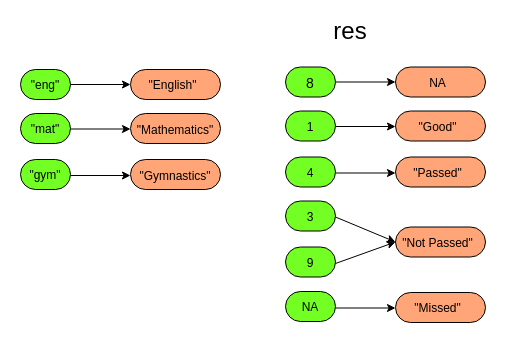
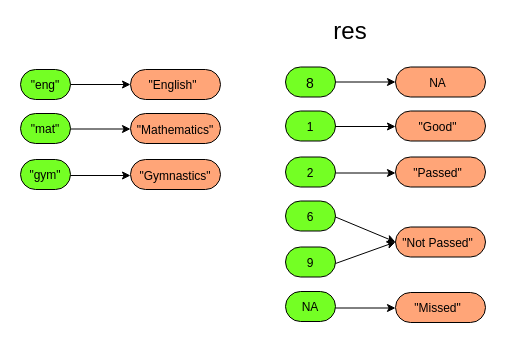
  <mxCell id="0" />
  <mxCell id="1" parent="0" />
  <mxCell id="2" value="" style="rounded=1;whiteSpace=wrap;html=1;align=center;arcSize=50;fillColor=#74FF24;" vertex="1" parent="1"><mxGeometry x="285" y="66.5" width="50" height="30" as="geometry" /></mxCell>
  <mxCell id="3" value="&lt;font style=&quot;font-size: 14px&quot;&gt;8&lt;/font&gt;" style="text;html=1;strokeColor=none;fillColor=none;align=center;verticalAlign=middle;whiteSpace=wrap;rounded=0;" vertex="1" parent="1"><mxGeometry x="290" y="72.5" width="40" height="20" as="geometry" /></mxCell>
  <mxCell id="4" value="" style="rounded=1;whiteSpace=wrap;html=1;align=center;arcSize=50;fillColor=#74FF24;" vertex="1" parent="1"><mxGeometry x="285" y="110.5" width="50" height="30" as="geometry" /></mxCell>
  <mxCell id="5" value="1" style="text;html=1;strokeColor=none;fillColor=none;align=center;verticalAlign=middle;whiteSpace=wrap;rounded=0;" vertex="1" parent="1"><mxGeometry x="290" y="116.5" width="40" height="20" as="geometry" /></mxCell>
  <mxCell id="6" value="" style="rounded=1;whiteSpace=wrap;html=1;align=center;arcSize=50;fillColor=#74FF24;" vertex="1" parent="1"><mxGeometry x="285" y="156.5" width="50" height="30" as="geometry" /></mxCell>
- <mxCell id="7" value="4" style="text;html=1;strokeColor=none;fillColor=none;align=center;verticalAlign=middle;whiteSpace=wrap;rounded=0;" vertex="1" parent="1"><mxGeometry x="290" y="162.5" width="40" height="20" as="geometry" /></mxCell>
+ <mxCell id="7" value="2" style="text;html=1;strokeColor=none;fillColor=none;align=center;verticalAlign=middle;whiteSpace=wrap;rounded=0;" vertex="1" parent="1"><mxGeometry x="290" y="162.5" width="40" height="20" as="geometry" /></mxCell>
  <mxCell id="8" value="" style="rounded=1;whiteSpace=wrap;html=1;align=center;arcSize=50;fillColor=#74FF24;" vertex="1" parent="1"><mxGeometry x="285" y="200.5" width="50" height="30" as="geometry" /></mxCell>
- <mxCell id="9" value="3" style="text;html=1;strokeColor=none;fillColor=none;align=center;verticalAlign=middle;whiteSpace=wrap;rounded=0;" vertex="1" parent="1"><mxGeometry x="290" y="206.5" width="40" height="20" as="geometry" /></mxCell>
+ <mxCell id="9" value="6" style="text;html=1;strokeColor=none;fillColor=none;align=center;verticalAlign=middle;whiteSpace=wrap;rounded=0;" vertex="1" parent="1"><mxGeometry x="290" y="206.5" width="40" height="20" as="geometry" /></mxCell>
  <mxCell id="10" value="" style="rounded=1;whiteSpace=wrap;html=1;align=center;arcSize=50;fillColor=#FFA578;" vertex="1" parent="1"><mxGeometry x="395" y="66.5" width="90" height="30" as="geometry" /></mxCell>
  <mxCell id="11" value="NA" style="text;html=1;strokeColor=none;fillColor=none;align=center;verticalAlign=middle;whiteSpace=wrap;rounded=0;" vertex="1" parent="1"><mxGeometry x="400" y="72.5" width="75" height="20" as="geometry" /></mxCell>
  <mxCell id="12" value="" style="rounded=1;whiteSpace=wrap;html=1;align=center;arcSize=50;fillColor=#FFA578;" vertex="1" parent="1"><mxGeometry x="395" y="110.5" width="90" height="30" as="geometry" /></mxCell>
  <mxCell id="13" value="&quot;Good&quot;" style="text;html=1;strokeColor=none;fillColor=none;align=center;verticalAlign=middle;whiteSpace=wrap;rounded=0;" vertex="1" parent="1"><mxGeometry x="400" y="116.5" width="75" height="20" as="geometry" /></mxCell>
  <mxCell id="14" value="" style="rounded=1;whiteSpace=wrap;html=1;align=center;arcSize=50;fillColor=#FFA578;" vertex="1" parent="1"><mxGeometry x="395" y="156.5" width="90" height="30" as="geometry" /></mxCell>
  <mxCell id="15" value="&lt;div&gt;&quot;Passed&quot;&lt;/div&gt;" style="text;html=1;strokeColor=none;fillColor=none;align=center;verticalAlign=middle;whiteSpace=wrap;rounded=0;" vertex="1" parent="1"><mxGeometry x="400" y="162.5" width="75" height="20" as="geometry" /></mxCell>
  <mxCell id="16" value="" style="rounded=1;whiteSpace=wrap;html=1;align=center;arcSize=50;fillColor=#FFA578;" vertex="1" parent="1"><mxGeometry x="395" y="226.5" width="90" height="30" as="geometry" /></mxCell>
  <mxCell id="17" value="&quot;Not Passed&quot;" style="text;html=1;strokeColor=none;fillColor=none;align=center;verticalAlign=middle;whiteSpace=wrap;rounded=0;" vertex="1" parent="1"><mxGeometry x="400" y="232.5" width="75" height="20" as="geometry" /></mxCell>
  <mxCell id="18" value="" style="rounded=1;whiteSpace=wrap;html=1;align=center;arcSize=50;fillColor=#74FF24;" vertex="1" parent="1"><mxGeometry x="285" y="246.5" width="50" height="30" as="geometry" /></mxCell>
  <mxCell id="19" value="9" style="text;html=1;strokeColor=none;fillColor=none;align=center;verticalAlign=middle;whiteSpace=wrap;rounded=0;" vertex="1" parent="1"><mxGeometry x="290" y="252.5" width="40" height="20" as="geometry" /></mxCell>
  <mxCell id="20" value="" style="endArrow=classic;html=1;entryX=0;entryY=0.5;entryDx=0;entryDy=0;exitX=1;exitY=0.5;exitDx=0;exitDy=0;" edge="1" parent="1"><mxGeometry width="50" height="50" relative="1" as="geometry"><mxPoint x="335" y="81.5" as="sourcePoint" /><mxPoint x="395" y="81.5" as="targetPoint" /></mxGeometry></mxCell>
  <mxCell id="21" value="" style="endArrow=classic;html=1;entryX=0;entryY=0.5;entryDx=0;entryDy=0;exitX=1;exitY=0.5;exitDx=0;exitDy=0;" edge="1" parent="1"><mxGeometry width="50" height="50" relative="1" as="geometry"><mxPoint x="335" y="126" as="sourcePoint" /><mxPoint x="395" y="126" as="targetPoint" /></mxGeometry></mxCell>
  <mxCell id="22" value="" style="endArrow=classic;html=1;entryX=0;entryY=0.5;entryDx=0;entryDy=0;exitX=1;exitY=0.5;exitDx=0;exitDy=0;" edge="1" parent="1"><mxGeometry width="50" height="50" relative="1" as="geometry"><mxPoint x="335" y="172.5" as="sourcePoint" /><mxPoint x="395" y="172.5" as="targetPoint" /></mxGeometry></mxCell>
  <mxCell id="23" value="" style="endArrow=classic;html=1;entryX=0;entryY=0.5;entryDx=0;entryDy=0;" edge="1" parent="1" target="16"><mxGeometry width="50" height="50" relative="1" as="geometry"><mxPoint x="335" y="216.5" as="sourcePoint" /><mxPoint x="395" y="216.5" as="targetPoint" /></mxGeometry></mxCell>
  <mxCell id="24" value="" style="endArrow=classic;html=1;entryX=0;entryY=0.5;entryDx=0;entryDy=0;exitX=1;exitY=0.5;exitDx=0;exitDy=0;" edge="1" parent="1" target="16"><mxGeometry width="50" height="50" relative="1" as="geometry"><mxPoint x="335" y="263" as="sourcePoint" /><mxPoint x="395" y="263" as="targetPoint" /></mxGeometry></mxCell>
  <mxCell id="25" value="&lt;font style=&quot;font-size: 24px&quot;&gt;res&lt;/font&gt;" style="text;html=1;strokeColor=none;fillColor=none;align=center;verticalAlign=middle;whiteSpace=wrap;rounded=0;" vertex="1" parent="1"><mxGeometry x="330" y="20.5" width="40" height="20" as="geometry" /></mxCell>
  <mxCell id="26" value="" style="rounded=1;whiteSpace=wrap;html=1;align=center;arcSize=50;fillColor=#74FF24;" vertex="1" parent="1"><mxGeometry x="20" y="69" width="50" height="30" as="geometry" /></mxCell>
  <mxCell id="27" value="&quot;eng&quot;" style="text;html=1;strokeColor=none;fillColor=none;align=center;verticalAlign=middle;whiteSpace=wrap;rounded=0;" vertex="1" parent="1"><mxGeometry x="25" y="75" width="40" height="20" as="geometry" /></mxCell>
  <mxCell id="28" value="" style="rounded=1;whiteSpace=wrap;html=1;align=center;arcSize=50;fillColor=#74FF24;" vertex="1" parent="1"><mxGeometry x="20" y="113" width="50" height="30" as="geometry" /></mxCell>
  <mxCell id="29" value="&quot;mat&quot;" style="text;html=1;strokeColor=none;fillColor=none;align=center;verticalAlign=middle;whiteSpace=wrap;rounded=0;" vertex="1" parent="1"><mxGeometry x="25" y="119" width="40" height="20" as="geometry" /></mxCell>
  <mxCell id="30" value="" style="rounded=1;whiteSpace=wrap;html=1;align=center;arcSize=50;fillColor=#74FF24;" vertex="1" parent="1"><mxGeometry x="20" y="159" width="50" height="30" as="geometry" /></mxCell>
  <mxCell id="31" value="&quot;gym&quot;" style="text;html=1;strokeColor=none;fillColor=none;align=center;verticalAlign=middle;whiteSpace=wrap;rounded=0;" vertex="1" parent="1"><mxGeometry x="25" y="165" width="40" height="20" as="geometry" /></mxCell>
  <mxCell id="32" value="" style="rounded=1;whiteSpace=wrap;html=1;align=center;arcSize=50;fillColor=#FFA578;" vertex="1" parent="1"><mxGeometry x="130" y="69" width="90" height="30" as="geometry" /></mxCell>
  <mxCell id="33" value="&quot;English&quot;" style="text;html=1;strokeColor=none;fillColor=none;align=center;verticalAlign=middle;whiteSpace=wrap;rounded=0;" vertex="1" parent="1"><mxGeometry x="135" y="75" width="75" height="20" as="geometry" /></mxCell>
  <mxCell id="34" value="" style="rounded=1;whiteSpace=wrap;html=1;align=center;arcSize=50;fillColor=#FFA578;" vertex="1" parent="1"><mxGeometry x="130" y="113" width="90" height="30" as="geometry" /></mxCell>
  <mxCell id="35" value="&quot;Mathematics&quot;" style="text;html=1;strokeColor=none;fillColor=none;align=center;verticalAlign=middle;whiteSpace=wrap;rounded=0;" vertex="1" parent="1"><mxGeometry x="130" y="119.5" width="90" height="20" as="geometry" /></mxCell>
  <mxCell id="36" value="" style="rounded=1;whiteSpace=wrap;html=1;align=center;arcSize=50;fillColor=#FFA578;" vertex="1" parent="1"><mxGeometry x="130" y="159" width="90" height="30" as="geometry" /></mxCell>
  <mxCell id="37" value="&quot;Gymnastics&quot;" style="text;html=1;strokeColor=none;fillColor=none;align=center;verticalAlign=middle;whiteSpace=wrap;rounded=0;" vertex="1" parent="1"><mxGeometry x="130" y="165.5" width="90" height="20" as="geometry" /></mxCell>
  <mxCell id="38" value="" style="endArrow=classic;html=1;entryX=0;entryY=0.5;entryDx=0;entryDy=0;exitX=1;exitY=0.5;exitDx=0;exitDy=0;" edge="1" parent="1"><mxGeometry width="50" height="50" relative="1" as="geometry"><mxPoint x="70" y="84" as="sourcePoint" /><mxPoint x="130" y="84" as="targetPoint" /></mxGeometry></mxCell>
  <mxCell id="39" value="" style="endArrow=classic;html=1;entryX=0;entryY=0.5;entryDx=0;entryDy=0;exitX=1;exitY=0.5;exitDx=0;exitDy=0;" edge="1" parent="1"><mxGeometry width="50" height="50" relative="1" as="geometry"><mxPoint x="70" y="128.5" as="sourcePoint" /><mxPoint x="130" y="128.5" as="targetPoint" /></mxGeometry></mxCell>
  <mxCell id="40" value="" style="endArrow=classic;html=1;entryX=0;entryY=0.5;entryDx=0;entryDy=0;exitX=1;exitY=0.5;exitDx=0;exitDy=0;" edge="1" parent="1"><mxGeometry width="50" height="50" relative="1" as="geometry"><mxPoint x="70" y="175" as="sourcePoint" /><mxPoint x="130" y="175" as="targetPoint" /></mxGeometry></mxCell>
  <mxCell id="41" value="" style="rounded=1;whiteSpace=wrap;html=1;align=center;arcSize=50;fillColor=#74FF24;" vertex="1" parent="1"><mxGeometry x="285" y="291" width="50" height="30" as="geometry" /></mxCell>
  <mxCell id="42" value="NA" style="text;html=1;strokeColor=none;fillColor=none;align=center;verticalAlign=middle;whiteSpace=wrap;rounded=0;" vertex="1" parent="1"><mxGeometry x="290" y="297" width="40" height="20" as="geometry" /></mxCell>
  <mxCell id="43" value="" style="rounded=1;whiteSpace=wrap;html=1;align=center;arcSize=50;fillColor=#FFA578;" vertex="1" parent="1"><mxGeometry x="395" y="292" width="90" height="30" as="geometry" /></mxCell>
  <mxCell id="44" value="&quot;Missed&quot;" style="text;html=1;strokeColor=none;fillColor=none;align=center;verticalAlign=middle;whiteSpace=wrap;rounded=0;" vertex="1" parent="1"><mxGeometry x="400" y="298" width="75" height="20" as="geometry" /></mxCell>
  <mxCell id="45" value="" style="endArrow=classic;html=1;entryX=0;entryY=0.5;entryDx=0;entryDy=0;exitX=1;exitY=0.5;exitDx=0;exitDy=0;" edge="1" parent="1"><mxGeometry width="50" height="50" relative="1" as="geometry"><mxPoint x="335" y="307.5" as="sourcePoint" /><mxPoint x="395" y="307.5" as="targetPoint" /></mxGeometry></mxCell>
